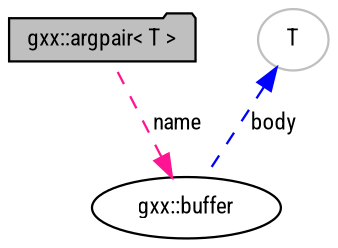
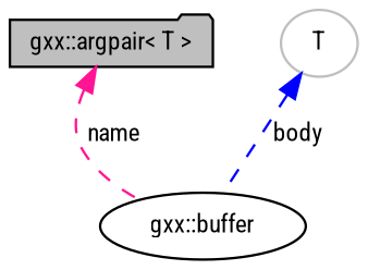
  digraph {
    fontname="Roboto Condensed"
    node [color=black fillcolor=white fontname="Roboto Condensed" fontsize=10 shape=ellipse style=filled]
    edge [dir=back fontname="Roboto Condensed" fontsize=10 labelfontname=Helvetica labelfontsize=10 style=dashed]
    n1 [fillcolor=grey75 fontcolor=black height=0.2 label="gxx::argpair\< T \>" shape=folder width=0.4]
    n2 [height=0.2 label="gxx::buffer" width=0.4]
    n3 [color=grey75 height=0.2 label=T width=0.4]
-   n2 -> n1 [color=deeppink label=" name"]
+   n1 -> n2 [color=deeppink label=" name"]
    n3 -> n2 [color=blue label=" body"]
  }
